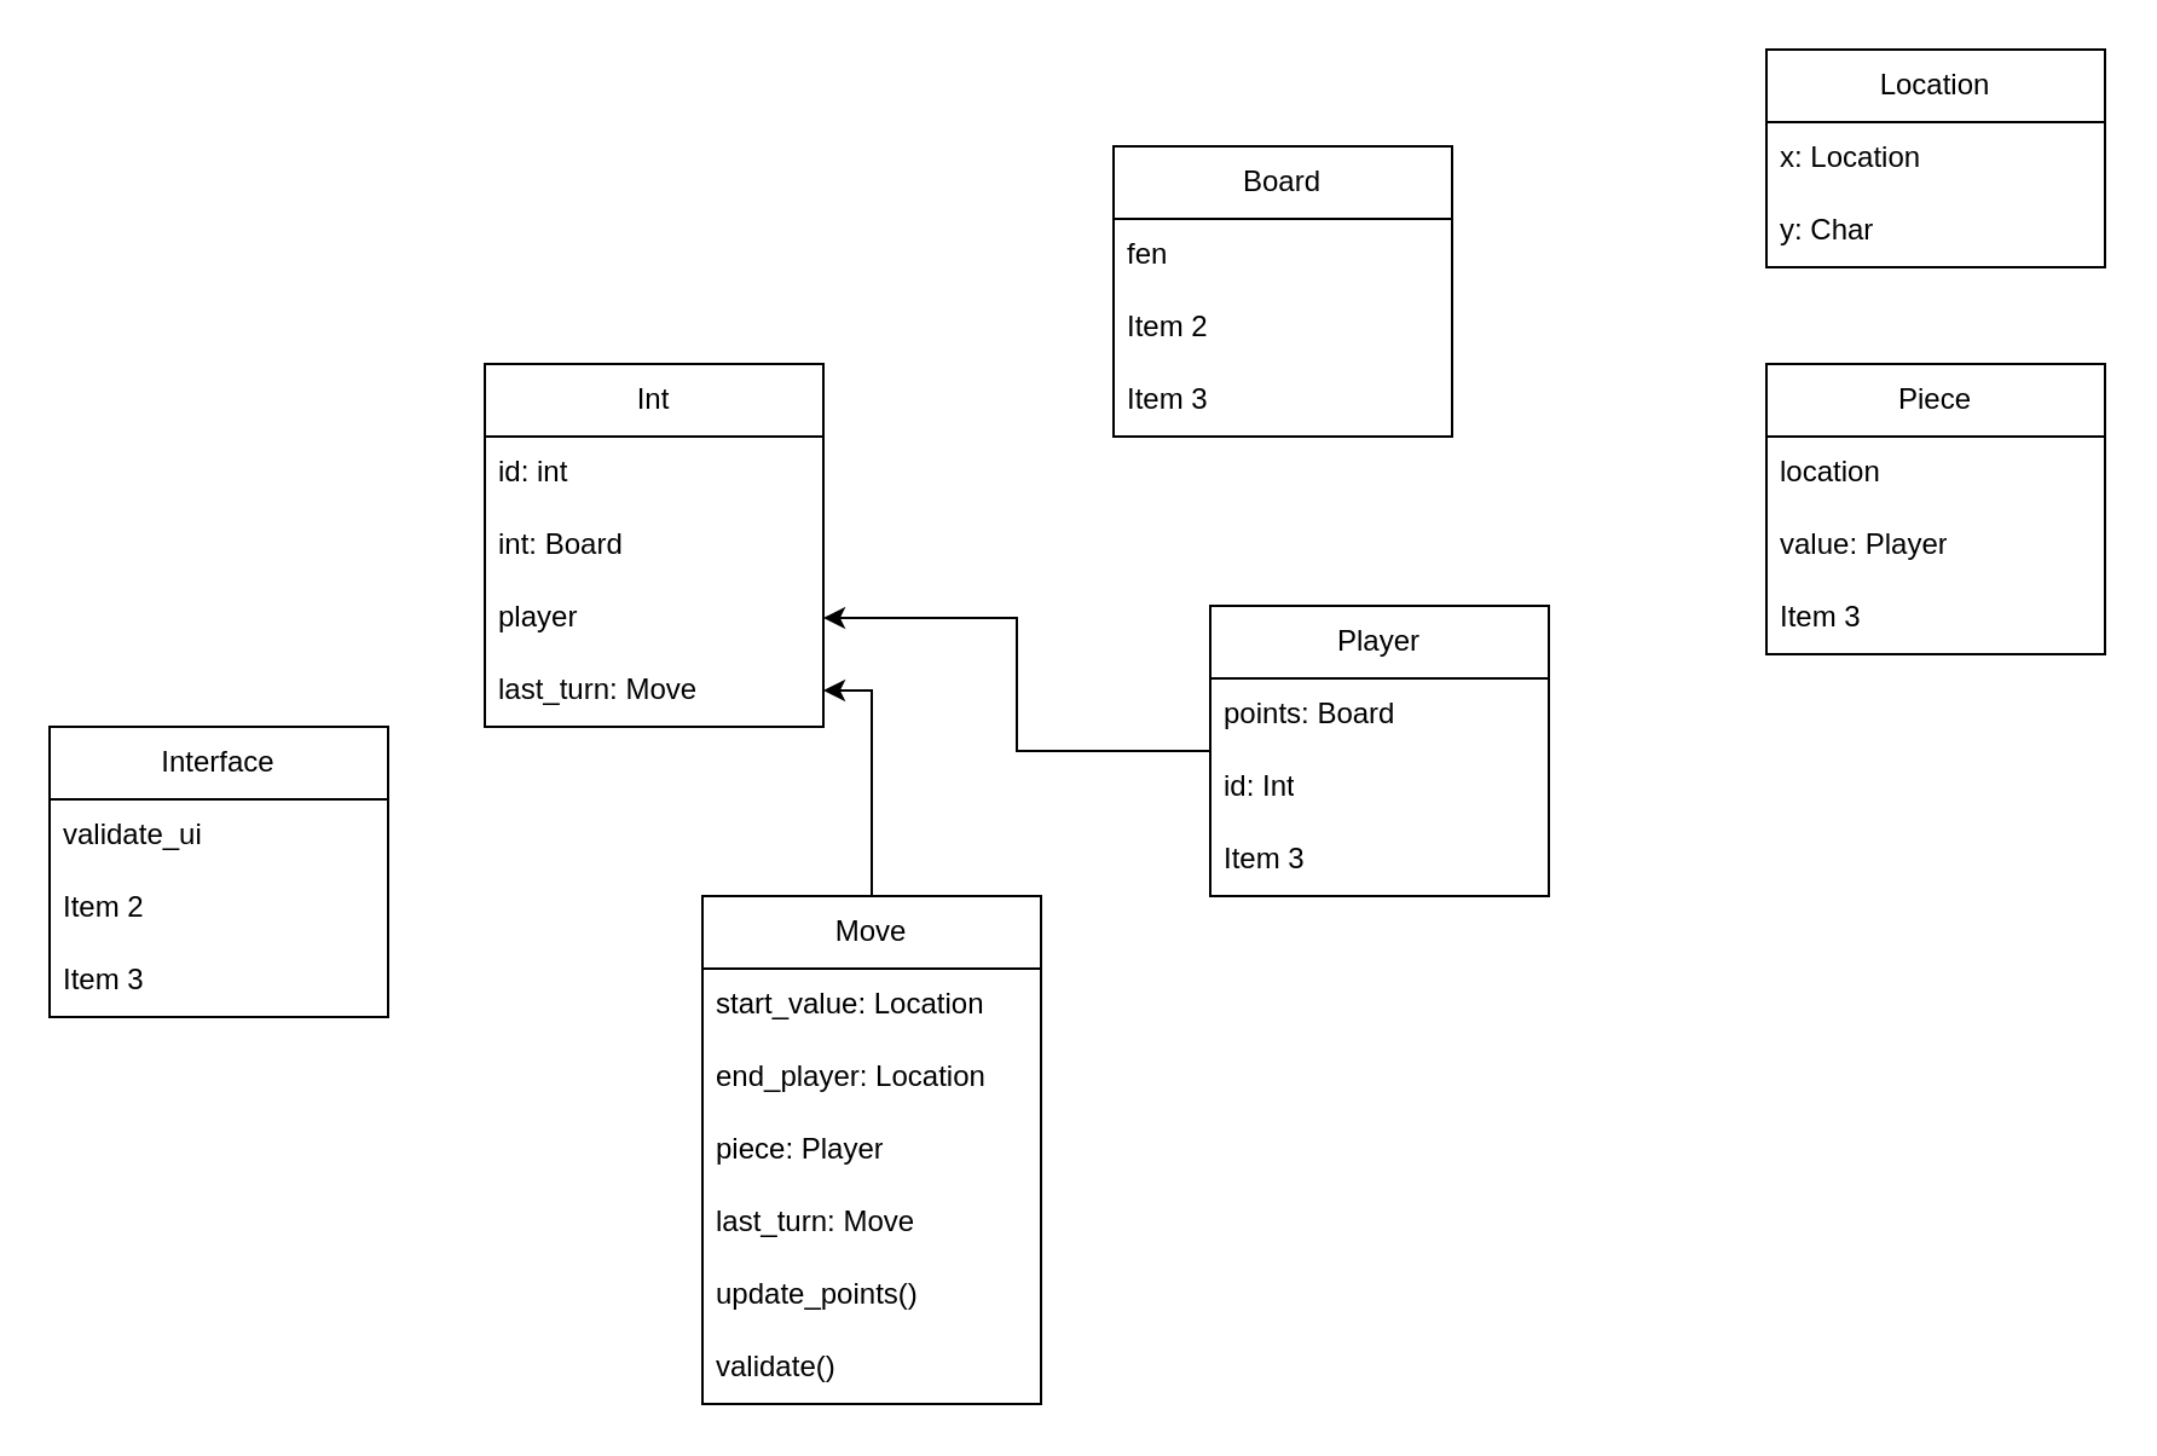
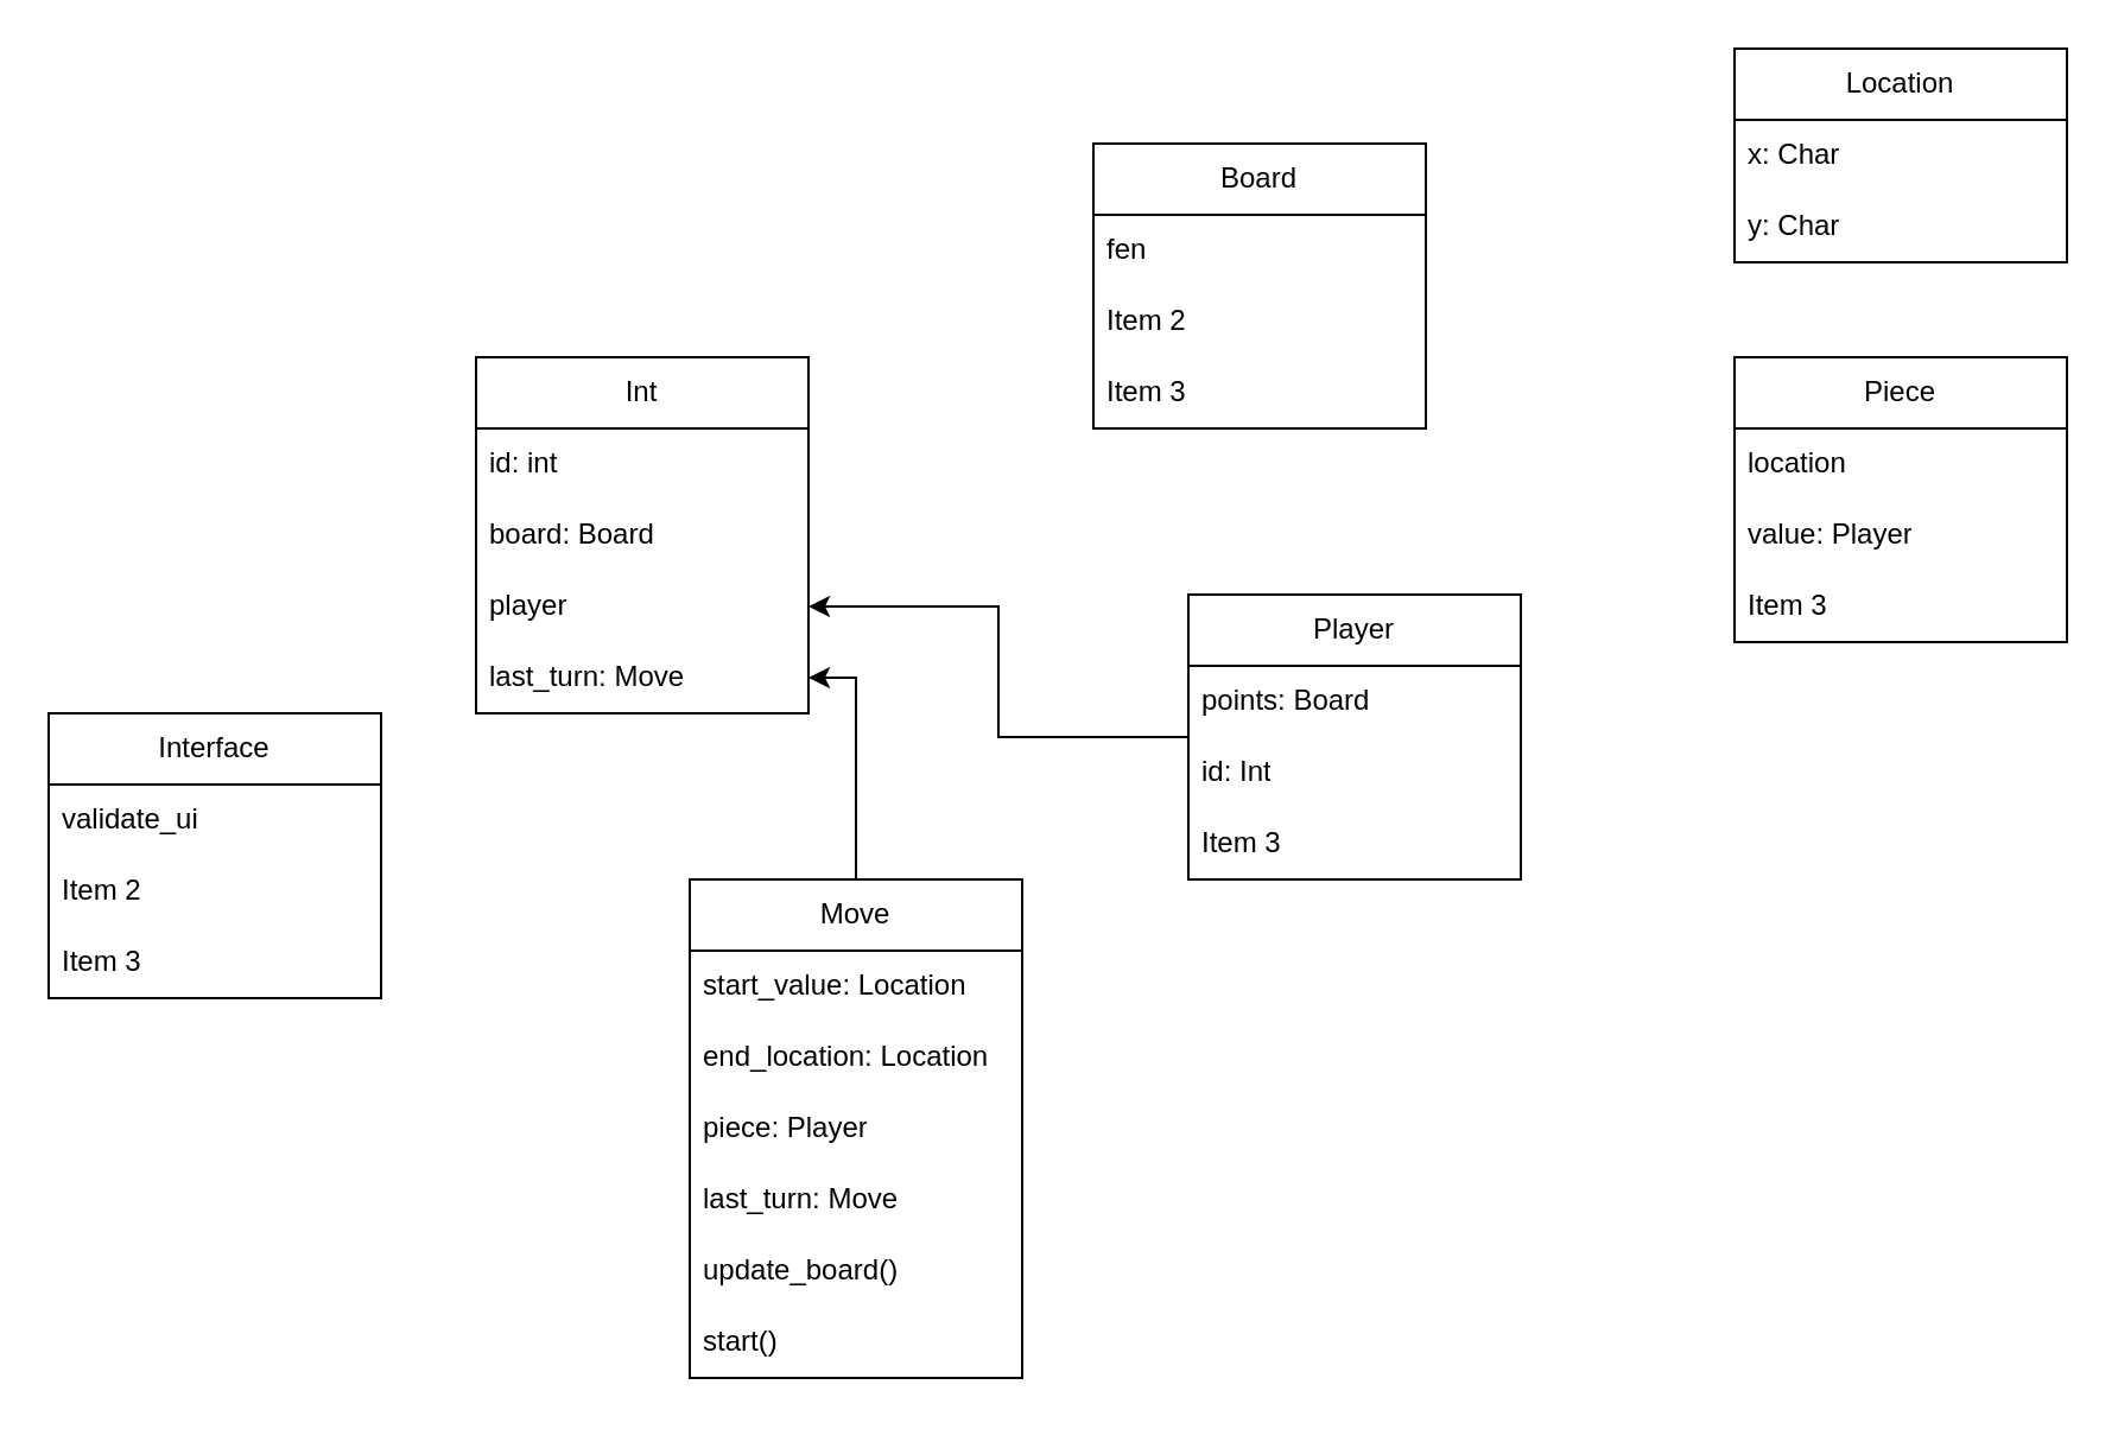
  <mxCell id="0" />
  <mxCell id="1" parent="0" />
  <mxCell id="2" value="Int" style="swimlane;fontStyle=0;childLayout=stackLayout;horizontal=1;startSize=30;horizontalStack=0;resizeParent=1;resizeParentMax=0;resizeLast=0;collapsible=1;marginBottom=0;whiteSpace=wrap;html=1;" vertex="1" parent="1"><mxGeometry x="200" y="150" width="140" height="150" as="geometry" /></mxCell>
  <mxCell id="3" value="id: int" style="text;strokeColor=none;fillColor=none;align=left;verticalAlign=middle;spacingLeft=4;spacingRight=4;overflow=hidden;points=[[0,0.5],[1,0.5]];portConstraint=eastwest;rotatable=0;whiteSpace=wrap;html=1;" vertex="1" parent="2"><mxGeometry y="30" width="140" height="30" as="geometry" /></mxCell>
- <mxCell id="4" value="int: Board" style="text;strokeColor=none;fillColor=none;align=left;verticalAlign=middle;spacingLeft=4;spacingRight=4;overflow=hidden;points=[[0,0.5],[1,0.5]];portConstraint=eastwest;rotatable=0;whiteSpace=wrap;html=1;" vertex="1" parent="2"><mxGeometry y="60" width="140" height="30" as="geometry" /></mxCell>
+ <mxCell id="4" value="board: Board" style="text;strokeColor=none;fillColor=none;align=left;verticalAlign=middle;spacingLeft=4;spacingRight=4;overflow=hidden;points=[[0,0.5],[1,0.5]];portConstraint=eastwest;rotatable=0;whiteSpace=wrap;html=1;" vertex="1" parent="2"><mxGeometry y="60" width="140" height="30" as="geometry" /></mxCell>
  <mxCell id="5" value="player" style="text;strokeColor=none;fillColor=none;align=left;verticalAlign=middle;spacingLeft=4;spacingRight=4;overflow=hidden;points=[[0,0.5],[1,0.5]];portConstraint=eastwest;rotatable=0;whiteSpace=wrap;html=1;" vertex="1" parent="2"><mxGeometry y="90" width="140" height="30" as="geometry" /></mxCell>
  <mxCell id="6" value="last_turn: Move" style="text;strokeColor=none;fillColor=none;align=left;verticalAlign=middle;spacingLeft=4;spacingRight=4;overflow=hidden;points=[[0,0.5],[1,0.5]];portConstraint=eastwest;rotatable=0;whiteSpace=wrap;html=1;" vertex="1" parent="2"><mxGeometry y="120" width="140" height="30" as="geometry" /></mxCell>
  <mxCell id="7" style="edgeStyle=orthogonalEdgeStyle;rounded=0;orthogonalLoop=1;jettySize=auto;html=1;entryX=1;entryY=0.5;entryDx=0;entryDy=0;" edge="1" parent="1" source="8" target="5"><mxGeometry relative="1" as="geometry" /></mxCell>
  <mxCell id="8" value="Player" style="swimlane;fontStyle=0;childLayout=stackLayout;horizontal=1;startSize=30;horizontalStack=0;resizeParent=1;resizeParentMax=0;resizeLast=0;collapsible=1;marginBottom=0;whiteSpace=wrap;html=1;" vertex="1" parent="1"><mxGeometry x="500" y="250" width="140" height="120" as="geometry" /></mxCell>
  <mxCell id="9" value="points: Board" style="text;strokeColor=none;fillColor=none;align=left;verticalAlign=middle;spacingLeft=4;spacingRight=4;overflow=hidden;points=[[0,0.5],[1,0.5]];portConstraint=eastwest;rotatable=0;whiteSpace=wrap;html=1;" vertex="1" parent="8"><mxGeometry y="30" width="140" height="30" as="geometry" /></mxCell>
  <mxCell id="10" value="id: Int" style="text;strokeColor=none;fillColor=none;align=left;verticalAlign=middle;spacingLeft=4;spacingRight=4;overflow=hidden;points=[[0,0.5],[1,0.5]];portConstraint=eastwest;rotatable=0;whiteSpace=wrap;html=1;" vertex="1" parent="8"><mxGeometry y="60" width="140" height="30" as="geometry" /></mxCell>
  <mxCell id="11" value="Item 3" style="text;strokeColor=none;fillColor=none;align=left;verticalAlign=middle;spacingLeft=4;spacingRight=4;overflow=hidden;points=[[0,0.5],[1,0.5]];portConstraint=eastwest;rotatable=0;whiteSpace=wrap;html=1;" vertex="1" parent="8"><mxGeometry y="90" width="140" height="30" as="geometry" /></mxCell>
  <mxCell id="12" value="Board" style="swimlane;fontStyle=0;childLayout=stackLayout;horizontal=1;startSize=30;horizontalStack=0;resizeParent=1;resizeParentMax=0;resizeLast=0;collapsible=1;marginBottom=0;whiteSpace=wrap;html=1;" vertex="1" parent="1"><mxGeometry x="460" y="60" width="140" height="120" as="geometry" /></mxCell>
  <mxCell id="13" value="fen" style="text;strokeColor=none;fillColor=none;align=left;verticalAlign=middle;spacingLeft=4;spacingRight=4;overflow=hidden;points=[[0,0.5],[1,0.5]];portConstraint=eastwest;rotatable=0;whiteSpace=wrap;html=1;" vertex="1" parent="12"><mxGeometry y="30" width="140" height="30" as="geometry" /></mxCell>
  <mxCell id="14" value="Item 2" style="text;strokeColor=none;fillColor=none;align=left;verticalAlign=middle;spacingLeft=4;spacingRight=4;overflow=hidden;points=[[0,0.5],[1,0.5]];portConstraint=eastwest;rotatable=0;whiteSpace=wrap;html=1;" vertex="1" parent="12"><mxGeometry y="60" width="140" height="30" as="geometry" /></mxCell>
  <mxCell id="15" value="Item 3" style="text;strokeColor=none;fillColor=none;align=left;verticalAlign=middle;spacingLeft=4;spacingRight=4;overflow=hidden;points=[[0,0.5],[1,0.5]];portConstraint=eastwest;rotatable=0;whiteSpace=wrap;html=1;" vertex="1" parent="12"><mxGeometry y="90" width="140" height="30" as="geometry" /></mxCell>
  <mxCell id="16" value="Piece" style="swimlane;fontStyle=0;childLayout=stackLayout;horizontal=1;startSize=30;horizontalStack=0;resizeParent=1;resizeParentMax=0;resizeLast=0;collapsible=1;marginBottom=0;whiteSpace=wrap;html=1;" vertex="1" parent="1"><mxGeometry x="730" y="150" width="140" height="120" as="geometry" /></mxCell>
  <mxCell id="17" value="location" style="text;strokeColor=none;fillColor=none;align=left;verticalAlign=middle;spacingLeft=4;spacingRight=4;overflow=hidden;points=[[0,0.5],[1,0.5]];portConstraint=eastwest;rotatable=0;whiteSpace=wrap;html=1;" vertex="1" parent="16"><mxGeometry y="30" width="140" height="30" as="geometry" /></mxCell>
  <mxCell id="18" value="value: Player" style="text;strokeColor=none;fillColor=none;align=left;verticalAlign=middle;spacingLeft=4;spacingRight=4;overflow=hidden;points=[[0,0.5],[1,0.5]];portConstraint=eastwest;rotatable=0;whiteSpace=wrap;html=1;" vertex="1" parent="16"><mxGeometry y="60" width="140" height="30" as="geometry" /></mxCell>
  <mxCell id="19" value="Item 3" style="text;strokeColor=none;fillColor=none;align=left;verticalAlign=middle;spacingLeft=4;spacingRight=4;overflow=hidden;points=[[0,0.5],[1,0.5]];portConstraint=eastwest;rotatable=0;whiteSpace=wrap;html=1;" vertex="1" parent="16"><mxGeometry y="90" width="140" height="30" as="geometry" /></mxCell>
  <mxCell id="20" value="Location" style="swimlane;fontStyle=0;childLayout=stackLayout;horizontal=1;startSize=30;horizontalStack=0;resizeParent=1;resizeParentMax=0;resizeLast=0;collapsible=1;marginBottom=0;whiteSpace=wrap;html=1;" vertex="1" parent="1"><mxGeometry x="730" y="20" width="140" height="90" as="geometry" /></mxCell>
- <mxCell id="21" value="x: Location" style="text;strokeColor=none;fillColor=none;align=left;verticalAlign=middle;spacingLeft=4;spacingRight=4;overflow=hidden;points=[[0,0.5],[1,0.5]];portConstraint=eastwest;rotatable=0;whiteSpace=wrap;html=1;" vertex="1" parent="20"><mxGeometry y="30" width="140" height="30" as="geometry" /></mxCell>
+ <mxCell id="21" value="x: Char" style="text;strokeColor=none;fillColor=none;align=left;verticalAlign=middle;spacingLeft=4;spacingRight=4;overflow=hidden;points=[[0,0.5],[1,0.5]];portConstraint=eastwest;rotatable=0;whiteSpace=wrap;html=1;" vertex="1" parent="20"><mxGeometry y="30" width="140" height="30" as="geometry" /></mxCell>
  <mxCell id="22" value="y: Char" style="text;strokeColor=none;fillColor=none;align=left;verticalAlign=middle;spacingLeft=4;spacingRight=4;overflow=hidden;points=[[0,0.5],[1,0.5]];portConstraint=eastwest;rotatable=0;whiteSpace=wrap;html=1;" vertex="1" parent="20"><mxGeometry y="60" width="140" height="30" as="geometry" /></mxCell>
  <mxCell id="23" style="edgeStyle=orthogonalEdgeStyle;rounded=0;orthogonalLoop=1;jettySize=auto;html=1;" edge="1" parent="1" source="24" target="6"><mxGeometry relative="1" as="geometry" /></mxCell>
  <mxCell id="24" value="Move" style="swimlane;fontStyle=0;childLayout=stackLayout;horizontal=1;startSize=30;horizontalStack=0;resizeParent=1;resizeParentMax=0;resizeLast=0;collapsible=1;marginBottom=0;whiteSpace=wrap;html=1;" vertex="1" parent="1"><mxGeometry x="290" y="370" width="140" height="210" as="geometry" /></mxCell>
  <mxCell id="25" value="start_value: Location" style="text;strokeColor=none;fillColor=none;align=left;verticalAlign=middle;spacingLeft=4;spacingRight=4;overflow=hidden;points=[[0,0.5],[1,0.5]];portConstraint=eastwest;rotatable=0;whiteSpace=wrap;html=1;" vertex="1" parent="24"><mxGeometry y="30" width="140" height="30" as="geometry" /></mxCell>
- <mxCell id="26" value="end_player: Location" style="text;strokeColor=none;fillColor=none;align=left;verticalAlign=middle;spacingLeft=4;spacingRight=4;overflow=hidden;points=[[0,0.5],[1,0.5]];portConstraint=eastwest;rotatable=0;whiteSpace=wrap;html=1;" vertex="1" parent="24"><mxGeometry y="60" width="140" height="30" as="geometry" /></mxCell>
+ <mxCell id="26" value="end_location: Location" style="text;strokeColor=none;fillColor=none;align=left;verticalAlign=middle;spacingLeft=4;spacingRight=4;overflow=hidden;points=[[0,0.5],[1,0.5]];portConstraint=eastwest;rotatable=0;whiteSpace=wrap;html=1;" vertex="1" parent="24"><mxGeometry y="60" width="140" height="30" as="geometry" /></mxCell>
  <mxCell id="27" value="piece: Player" style="text;strokeColor=none;fillColor=none;align=left;verticalAlign=middle;spacingLeft=4;spacingRight=4;overflow=hidden;points=[[0,0.5],[1,0.5]];portConstraint=eastwest;rotatable=0;whiteSpace=wrap;html=1;" vertex="1" parent="24"><mxGeometry y="90" width="140" height="30" as="geometry" /></mxCell>
  <mxCell id="28" value="last_turn: Move" style="text;strokeColor=none;fillColor=none;align=left;verticalAlign=middle;spacingLeft=4;spacingRight=4;overflow=hidden;points=[[0,0.5],[1,0.5]];portConstraint=eastwest;rotatable=0;whiteSpace=wrap;html=1;" vertex="1" parent="24"><mxGeometry y="120" width="140" height="30" as="geometry" /></mxCell>
- <mxCell id="29" value="update_points()" style="text;strokeColor=none;fillColor=none;align=left;verticalAlign=middle;spacingLeft=4;spacingRight=4;overflow=hidden;points=[[0,0.5],[1,0.5]];portConstraint=eastwest;rotatable=0;whiteSpace=wrap;html=1;" vertex="1" parent="24"><mxGeometry y="150" width="140" height="30" as="geometry" /></mxCell>
- <mxCell id="30" value="validate()" style="text;strokeColor=none;fillColor=none;align=left;verticalAlign=middle;spacingLeft=4;spacingRight=4;overflow=hidden;points=[[0,0.5],[1,0.5]];portConstraint=eastwest;rotatable=0;whiteSpace=wrap;html=1;" vertex="1" parent="24"><mxGeometry y="180" width="140" height="30" as="geometry" /></mxCell>
+ <mxCell id="29" value="update_board()" style="text;strokeColor=none;fillColor=none;align=left;verticalAlign=middle;spacingLeft=4;spacingRight=4;overflow=hidden;points=[[0,0.5],[1,0.5]];portConstraint=eastwest;rotatable=0;whiteSpace=wrap;html=1;" vertex="1" parent="24"><mxGeometry y="150" width="140" height="30" as="geometry" /></mxCell>
+ <mxCell id="30" value="start()" style="text;strokeColor=none;fillColor=none;align=left;verticalAlign=middle;spacingLeft=4;spacingRight=4;overflow=hidden;points=[[0,0.5],[1,0.5]];portConstraint=eastwest;rotatable=0;whiteSpace=wrap;html=1;" vertex="1" parent="24"><mxGeometry y="180" width="140" height="30" as="geometry" /></mxCell>
  <mxCell id="31" value="Interface" style="swimlane;fontStyle=0;childLayout=stackLayout;horizontal=1;startSize=30;horizontalStack=0;resizeParent=1;resizeParentMax=0;resizeLast=0;collapsible=1;marginBottom=0;whiteSpace=wrap;html=1;" vertex="1" parent="1"><mxGeometry x="20" y="300" width="140" height="120" as="geometry" /></mxCell>
  <mxCell id="32" value="validate_ui" style="text;strokeColor=none;fillColor=none;align=left;verticalAlign=middle;spacingLeft=4;spacingRight=4;overflow=hidden;points=[[0,0.5],[1,0.5]];portConstraint=eastwest;rotatable=0;whiteSpace=wrap;html=1;" vertex="1" parent="31"><mxGeometry y="30" width="140" height="30" as="geometry" /></mxCell>
  <mxCell id="33" value="Item 2" style="text;strokeColor=none;fillColor=none;align=left;verticalAlign=middle;spacingLeft=4;spacingRight=4;overflow=hidden;points=[[0,0.5],[1,0.5]];portConstraint=eastwest;rotatable=0;whiteSpace=wrap;html=1;" vertex="1" parent="31"><mxGeometry y="60" width="140" height="30" as="geometry" /></mxCell>
  <mxCell id="34" value="Item 3" style="text;strokeColor=none;fillColor=none;align=left;verticalAlign=middle;spacingLeft=4;spacingRight=4;overflow=hidden;points=[[0,0.5],[1,0.5]];portConstraint=eastwest;rotatable=0;whiteSpace=wrap;html=1;" vertex="1" parent="31"><mxGeometry y="90" width="140" height="30" as="geometry" /></mxCell>
